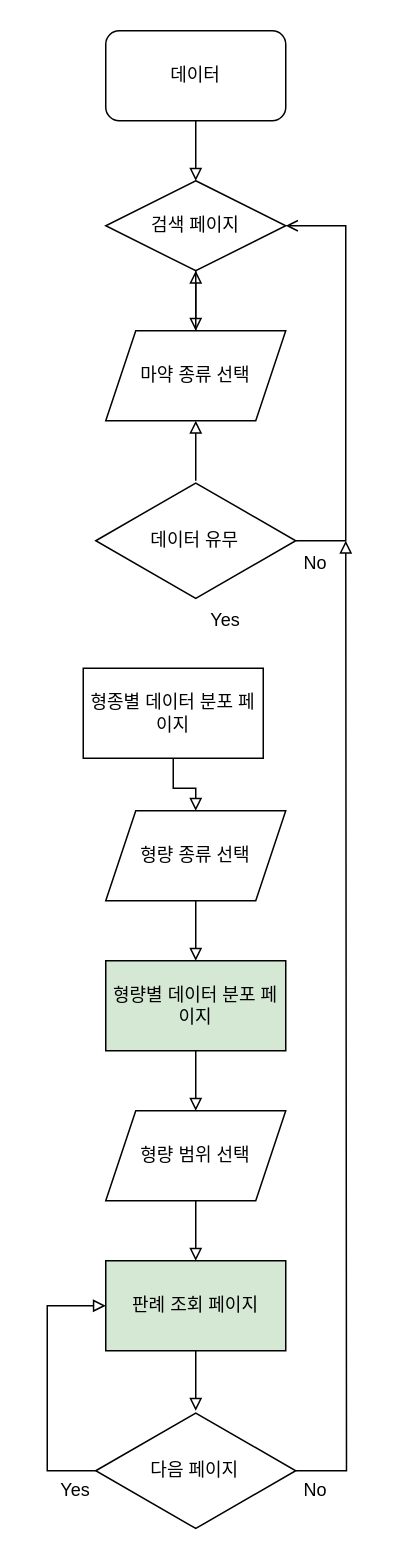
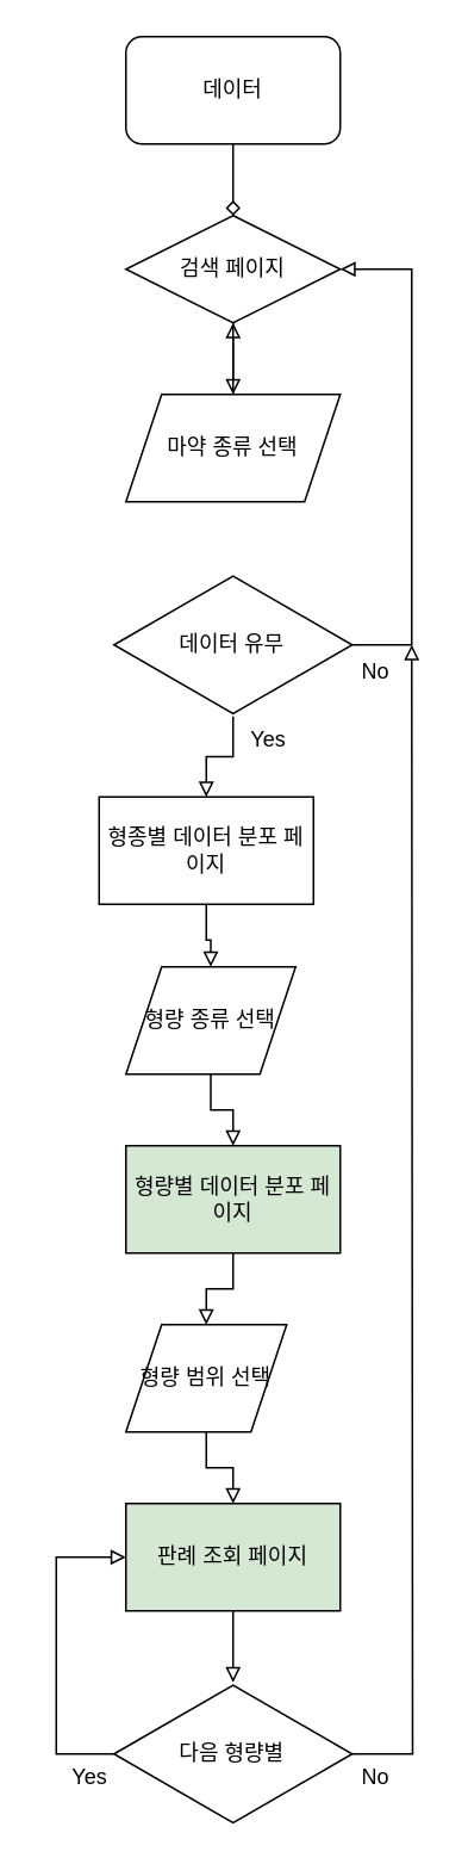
  <mxCell id="0" />
  <mxCell id="1" parent="0" />
  <mxCell id="2" value="" style="edgeStyle=orthogonalEdgeStyle;rounded=0;orthogonalLoop=1;jettySize=auto;html=1;endArrow=block;endFill=0;" parent="1" source="3" edge="1"><mxGeometry relative="1" as="geometry"><mxPoint x="130" y="220" as="targetPoint" /></mxGeometry></mxCell>
  <mxCell id="3" value="검색 페이지" style="rhombus;whiteSpace=wrap;html=1;" parent="1" vertex="1"><mxGeometry x="70" y="120" width="120" height="60" as="geometry" /></mxCell>
- <mxCell id="4" value="" style="edgeStyle=orthogonalEdgeStyle;rounded=0;orthogonalLoop=1;jettySize=auto;html=1;endArrow=block;endFill=0;" parent="1" source="5" target="3" edge="1"><mxGeometry relative="1" as="geometry" /></mxCell>
+ <mxCell id="4" value="" style="edgeStyle=orthogonalEdgeStyle;rounded=0;orthogonalLoop=1;jettySize=auto;html=1;endArrow=diamond;endFill=0;" parent="1" source="5" target="3" edge="1"><mxGeometry relative="1" as="geometry" /></mxCell>
  <mxCell id="5" value="데이터" style="rounded=1;whiteSpace=wrap;html=1;" parent="1" vertex="1"><mxGeometry x="70" y="20" width="120" height="60" as="geometry" /></mxCell>
  <mxCell id="6" value="" style="edgeStyle=orthogonalEdgeStyle;rounded=0;orthogonalLoop=1;jettySize=auto;html=1;endArrow=block;endFill=0;entryX=0.5;entryY=0;entryDx=0;entryDy=0;" parent="1" source="7" edge="1" target="11"><mxGeometry relative="1" as="geometry"><mxPoint x="130" y="530" as="targetPoint" /></mxGeometry></mxCell>
  <mxCell id="7" value="형종별 데이터 분포 페이지" style="rounded=0;whiteSpace=wrap;html=1;" parent="1" vertex="1"><mxGeometry x="55" y="445" width="120" height="60" as="geometry" /></mxCell>
  <mxCell id="8" value="" style="edgeStyle=orthogonalEdgeStyle;rounded=0;orthogonalLoop=1;jettySize=auto;html=1;endArrow=block;endFill=0;entryX=0.5;entryY=0;entryDx=0;entryDy=0;" parent="1" source="9" edge="1" target="13"><mxGeometry relative="1" as="geometry"><mxPoint x="130" y="730" as="targetPoint" /></mxGeometry></mxCell>
  <mxCell id="9" value="형량별 데이터 분포 페이지" style="rounded=0;whiteSpace=wrap;html=1;fillColor=#d5e8d4;" parent="1" vertex="1"><mxGeometry x="70" y="640" width="120" height="60" as="geometry" /></mxCell>
  <mxCell id="10" value="" style="edgeStyle=orthogonalEdgeStyle;rounded=0;orthogonalLoop=1;jettySize=auto;html=1;endArrow=block;endFill=0;" edge="1" parent="1" source="11" target="9"><mxGeometry relative="1" as="geometry" /></mxCell>
- <mxCell id="11" value="형량 종류 선택" style="shape=parallelogram;perimeter=parallelogramPerimeter;whiteSpace=wrap;html=1;fixedSize=1;" parent="1" vertex="1"><mxGeometry x="70" y="540" width="120" height="60" as="geometry" /></mxCell>
+ <mxCell id="11" value="형량 종류 선택" style="shape=parallelogram;perimeter=parallelogramPerimeter;whiteSpace=wrap;html=1;fixedSize=1;" parent="1" vertex="1"><mxGeometry x="70" y="540" width="95" height="60" as="geometry" /></mxCell>
  <mxCell id="12" value="" style="edgeStyle=orthogonalEdgeStyle;rounded=0;orthogonalLoop=1;jettySize=auto;html=1;endArrow=block;endFill=0;" edge="1" parent="1" source="13" target="17"><mxGeometry relative="1" as="geometry" /></mxCell>
- <mxCell id="13" value="형량 범위 선택" style="shape=parallelogram;perimeter=parallelogramPerimeter;whiteSpace=wrap;html=1;fixedSize=1;" parent="1" vertex="1"><mxGeometry x="70" y="740" width="120" height="60" as="geometry" /></mxCell>
+ <mxCell id="13" value="형량 범위 선택" style="shape=parallelogram;perimeter=parallelogramPerimeter;whiteSpace=wrap;html=1;fixedSize=1;" parent="1" vertex="1"><mxGeometry x="70" y="740" width="90" height="60" as="geometry" /></mxCell>
  <mxCell id="14" value="" style="edgeStyle=orthogonalEdgeStyle;rounded=0;orthogonalLoop=1;jettySize=auto;html=1;endArrow=block;endFill=0;" edge="1" parent="1" source="15" target="3"><mxGeometry relative="1" as="geometry" /></mxCell>
  <mxCell id="15" value="마약 종류 선택" style="shape=parallelogram;perimeter=parallelogramPerimeter;whiteSpace=wrap;html=1;fixedSize=1;" parent="1" vertex="1"><mxGeometry x="70" y="220" width="120" height="60" as="geometry" /></mxCell>
  <mxCell id="16" value="" style="edgeStyle=orthogonalEdgeStyle;rounded=0;orthogonalLoop=1;jettySize=auto;html=1;endArrow=block;endFill=0;" edge="1" parent="1" source="17" target="25"><mxGeometry relative="1" as="geometry" /></mxCell>
  <mxCell id="17" value="판례 조회 페이지" style="rounded=0;whiteSpace=wrap;html=1;fillColor=#d5e8d4;" vertex="1" parent="1"><mxGeometry x="70" y="840" width="120" height="60" as="geometry" /></mxCell>
  <mxCell id="18" value="Yes" style="text;strokeColor=none;align=center;fillColor=none;html=1;verticalAlign=middle;whiteSpace=wrap;rounded=0;fontSize=12;" vertex="1" parent="1"><mxGeometry x="120" y="400" width="60" height="25" as="geometry" /></mxCell>
  <mxCell id="19" value="No" style="text;strokeColor=none;align=center;fillColor=none;html=1;verticalAlign=middle;whiteSpace=wrap;rounded=0;" vertex="1" parent="1"><mxGeometry x="180" y="360" width="60" height="30" as="geometry" /></mxCell>
- <mxCell id="20" value="" style="edgeStyle=orthogonalEdgeStyle;rounded=0;orthogonalLoop=1;jettySize=auto;html=1;endArrow=block;endFill=0;" edge="1" parent="1" source="22" target="15"><mxGeometry relative="1" as="geometry" /></mxCell>
- <mxCell id="21" value="" style="edgeStyle=orthogonalEdgeStyle;rounded=0;orthogonalLoop=1;jettySize=auto;html=1;entryX=1;entryY=0.5;entryDx=0;entryDy=0;endArrow=open;endFill=0;" edge="1" parent="1" source="22" target="3"><mxGeometry relative="1" as="geometry"><mxPoint x="240" y="140" as="targetPoint" /><Array as="points"><mxPoint x="230" y="360" /><mxPoint x="230" y="150" /></Array></mxGeometry></mxCell>
+ <mxCell id="20" value="" style="edgeStyle=orthogonalEdgeStyle;rounded=0;orthogonalLoop=1;jettySize=auto;html=1;endArrow=block;endFill=0;" edge="1" parent="1" source="22" target="7"><mxGeometry relative="1" as="geometry" /></mxCell>
+ <mxCell id="21" value="" style="edgeStyle=orthogonalEdgeStyle;rounded=0;orthogonalLoop=1;jettySize=auto;html=1;entryX=1;entryY=0.5;entryDx=0;entryDy=0;endArrow=block;endFill=0;" edge="1" parent="1" source="22" target="3"><mxGeometry relative="1" as="geometry"><mxPoint x="240" y="140" as="targetPoint" /><Array as="points"><mxPoint x="230" y="360" /><mxPoint x="230" y="150" /></Array></mxGeometry></mxCell>
  <mxCell id="22" value="데이터 유무" style="html=1;whiteSpace=wrap;aspect=fixed;shape=isoRectangle;" vertex="1" parent="1"><mxGeometry x="63.34" y="320" width="133.33" height="80" as="geometry" /></mxCell>
  <mxCell id="23" value="" style="edgeStyle=orthogonalEdgeStyle;rounded=0;orthogonalLoop=1;jettySize=auto;html=1;entryX=0;entryY=0.5;entryDx=0;entryDy=0;endArrow=block;endFill=0;" edge="1" parent="1" source="25" target="17"><mxGeometry relative="1" as="geometry"><mxPoint x="30" y="830" as="targetPoint" /><Array as="points"><mxPoint x="31" y="980" /><mxPoint x="31" y="870" /></Array></mxGeometry></mxCell>
  <mxCell id="24" value="" style="edgeStyle=orthogonalEdgeStyle;rounded=0;orthogonalLoop=1;jettySize=auto;html=1;endArrow=block;endFill=0;" edge="1" parent="1" source="25"><mxGeometry relative="1" as="geometry"><mxPoint x="230" y="360" as="targetPoint" /></mxGeometry></mxCell>
- <mxCell id="25" value="다음 페이지" style="html=1;whiteSpace=wrap;aspect=fixed;shape=isoRectangle;" vertex="1" parent="1"><mxGeometry x="63.34" y="940" width="133.33" height="80" as="geometry" /></mxCell>
+ <mxCell id="25" value="다음 형량별" style="html=1;whiteSpace=wrap;aspect=fixed;shape=isoRectangle;" vertex="1" parent="1"><mxGeometry x="63.34" y="940" width="133.33" height="80" as="geometry" /></mxCell>
  <mxCell id="26" value="Yes" style="text;strokeColor=none;align=center;fillColor=none;html=1;verticalAlign=middle;whiteSpace=wrap;rounded=0;fontSize=12;" vertex="1" parent="1"><mxGeometry x="20" y="980" width="60" height="25" as="geometry" /></mxCell>
  <mxCell id="27" value="No" style="text;strokeColor=none;align=center;fillColor=none;html=1;verticalAlign=middle;whiteSpace=wrap;rounded=0;" vertex="1" parent="1"><mxGeometry x="180" y="977.5" width="60" height="30" as="geometry" /></mxCell>
